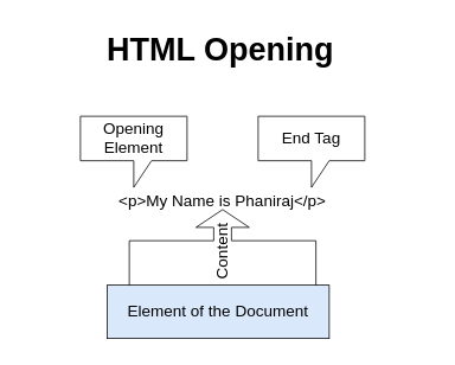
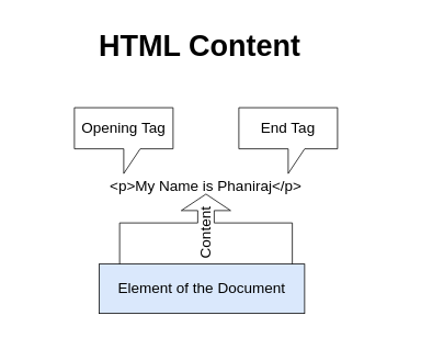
  <mxCell id="0" />
  <mxCell id="1" parent="0" />
  <mxCell id="2" value="&amp;lt;p&amp;gt;My Name is Phaniraj&amp;lt;/p&amp;gt;" style="text;html=1;strokeColor=none;fillColor=none;align=center;verticalAlign=middle;whiteSpace=wrap;rounded=0;fontSize=18;" vertex="1" parent="1"><mxGeometry x="20" y="200" width="460" height="50" as="geometry" /></mxCell>
- <mxCell id="3" value="Opening Element" style="shape=callout;whiteSpace=wrap;html=1;perimeter=calloutPerimeter;fontSize=18;" vertex="1" parent="1"><mxGeometry x="90" y="130" width="120" height="80" as="geometry" /></mxCell>
+ <mxCell id="3" value="Opening Tag" style="shape=callout;whiteSpace=wrap;html=1;perimeter=calloutPerimeter;fontSize=18;" vertex="1" parent="1"><mxGeometry x="90" y="130" width="120" height="80" as="geometry" /></mxCell>
  <mxCell id="4" value="End Tag" style="shape=callout;whiteSpace=wrap;html=1;perimeter=calloutPerimeter;fontSize=18;" vertex="1" parent="1"><mxGeometry x="290" y="130" width="120" height="80" as="geometry" /></mxCell>
  <mxCell id="5" value="Content" style="html=1;shadow=0;dashed=0;align=center;verticalAlign=middle;shape=mxgraph.arrows2.calloutArrow;dy=10;dx=20;notch=60;arrowHead=20;fontSize=18;rotation=-90;" vertex="1" parent="1"><mxGeometry x="202.5" y="177.5" width="95" height="210" as="geometry" /></mxCell>
  <mxCell id="6" value="Element of the Document" style="rounded=0;whiteSpace=wrap;html=1;fontSize=18;fillColor=#dae8fc;" vertex="1" parent="1"><mxGeometry x="120" y="320" width="250" height="60" as="geometry" /></mxCell>
- <mxCell id="7" value="&lt;h1&gt;HTML Opening&lt;/h1&gt;" style="text;html=1;strokeColor=none;fillColor=none;spacing=5;spacingTop=-20;whiteSpace=wrap;overflow=hidden;rounded=0;fontSize=18;" vertex="1" parent="1"><mxGeometry x="115" y="20" width="375" height="120" as="geometry" /></mxCell>
+ <mxCell id="7" value="&lt;h1&gt;HTML Content&lt;/h1&gt;" style="text;html=1;strokeColor=none;fillColor=none;spacing=5;spacingTop=-20;whiteSpace=wrap;overflow=hidden;rounded=0;fontSize=18;" vertex="1" parent="1"><mxGeometry x="115" y="20" width="375" height="120" as="geometry" /></mxCell>
